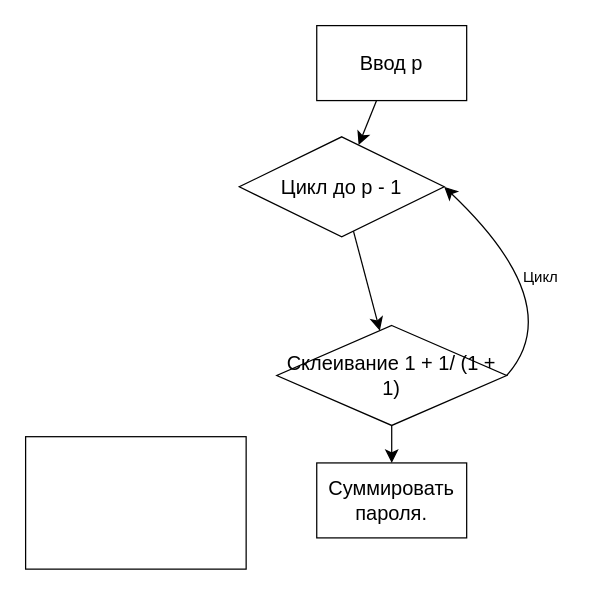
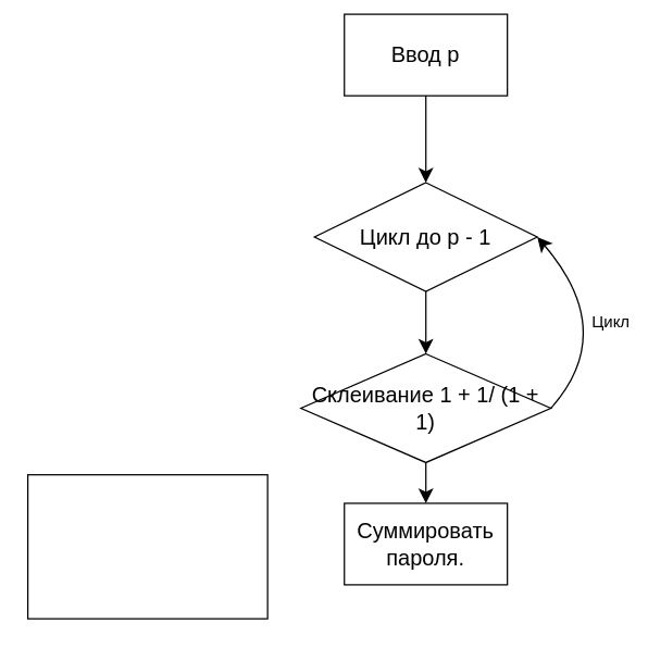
  <mxCell id="0" />
  <mxCell id="1" parent="0" />
  <mxCell id="2" value="" style="edgeStyle=none;curved=1;rounded=0;orthogonalLoop=1;jettySize=auto;html=1;fontSize=12;startSize=8;endSize=8;" edge="1" parent="1" source="3" target="5"><mxGeometry relative="1" as="geometry" /></mxCell>
- <mxCell id="3" value="Ввод p" style="whiteSpace=wrap;html=1;fontSize=16;" vertex="1" parent="1"><mxGeometry x="253" y="20" width="120" height="60" as="geometry" /></mxCell>
+ <mxCell id="3" value="Ввод p" style="whiteSpace=wrap;html=1;fontSize=16;" vertex="1" parent="1"><mxGeometry x="253" y="10" width="120" height="60" as="geometry" /></mxCell>
  <mxCell id="4" value="" style="edgeStyle=none;curved=1;rounded=0;orthogonalLoop=1;jettySize=auto;html=1;fontSize=12;startSize=8;endSize=8;" edge="1" parent="1" source="5" target="8"><mxGeometry relative="1" as="geometry" /></mxCell>
- <mxCell id="5" value="Цикл до p - 1" style="rhombus;whiteSpace=wrap;html=1;fontSize=16;" vertex="1" parent="1"><mxGeometry x="191" y="109" width="164" height="80" as="geometry" /></mxCell>
+ <mxCell id="5" value="Цикл до p - 1" style="rhombus;whiteSpace=wrap;html=1;fontSize=16;" vertex="1" parent="1"><mxGeometry x="231" y="134" width="164" height="80" as="geometry" /></mxCell>
  <mxCell id="6" value="" style="whiteSpace=wrap;html=1;fontSize=16;" vertex="1" parent="1"><mxGeometry x="20" y="349" width="176.5" height="106" as="geometry" /></mxCell>
  <mxCell id="7" value="" style="edgeStyle=none;curved=1;rounded=0;orthogonalLoop=1;jettySize=auto;html=1;fontSize=12;startSize=8;endSize=8;" edge="1" parent="1" source="8" target="10"><mxGeometry relative="1" as="geometry" /></mxCell>
  <mxCell id="8" value="Склеивание 1 + 1/ (1 + 1)" style="rhombus;whiteSpace=wrap;html=1;fontSize=16;" vertex="1" parent="1"><mxGeometry x="221" y="260" width="184" height="80" as="geometry" /></mxCell>
  <mxCell id="9" value="Цикл" style="edgeStyle=none;curved=1;rounded=0;orthogonalLoop=1;jettySize=auto;html=1;entryX=1;entryY=0.5;entryDx=0;entryDy=0;fontSize=12;startSize=8;endSize=8;exitX=1;exitY=0.5;exitDx=0;exitDy=0;" edge="1" parent="1" source="8" target="5"><mxGeometry relative="1" as="geometry"><Array as="points"><mxPoint x="455" y="244" /></Array></mxGeometry></mxCell>
  <mxCell id="10" value="Суммировать пароля." style="whiteSpace=wrap;html=1;fontSize=16;" vertex="1" parent="1"><mxGeometry x="253" y="370" width="120" height="60" as="geometry" /></mxCell>
